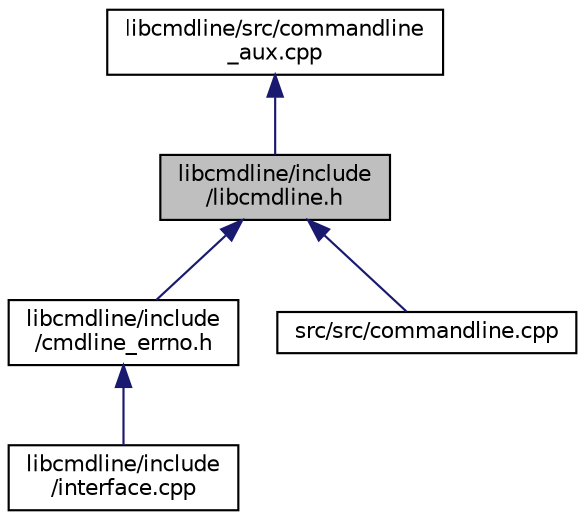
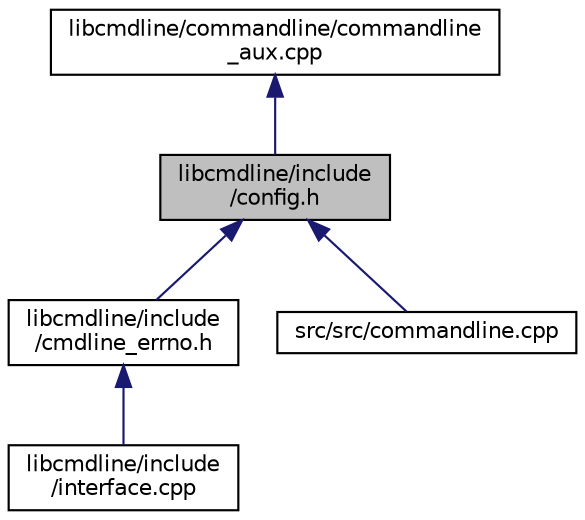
  digraph {
    node [color=black fillcolor=white fontname=Helvetica fontsize=10 shape=record style=filled]
    edge [color=midnightblue dir=back fontname=Helvetica fontsize=10 labelfontname=Helvetica labelfontsize=10 style=solid]
-   n1 [fillcolor=grey75 fontcolor=black height=0.2 label="libcmdline/include\l/libcmdline.h" width=0.4]
+   n1 [fillcolor=grey75 fontcolor=black height=0.2 label="libcmdline/include\l/config.h" width=0.4]
    n2 [height=0.2 label="libcmdline/include\l/cmdline_errno.h" width=0.4]
    n3 [height=0.2 label="src/src/commandline.cpp" width=0.4]
    n4 [height=0.2 label="libcmdline/include\l/interface.cpp" width=0.4]
-   n5 [height=0.2 label="libcmdline/src/commandline\l_aux.cpp" width=0.4]
+   n5 [height=0.2 label="libcmdline/commandline/commandline\l_aux.cpp" width=0.4]
    n1 -> n2
    n1 -> n3
    n2 -> n4
    n5 -> n1
  }
